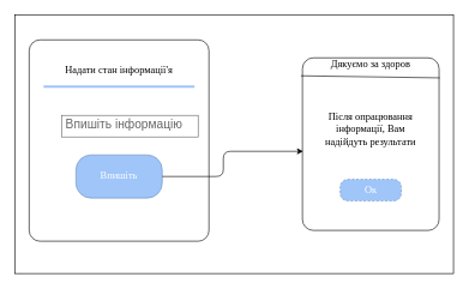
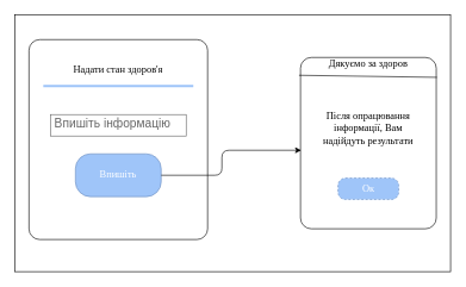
  <mxCell id="0" />
  <mxCell id="1" parent="0" />
  <mxCell id="2" value="" style="rounded=0;whiteSpace=wrap;html=1;" parent="1" vertex="1"><mxGeometry x="20" y="20" width="610" height="360" as="geometry" /></mxCell>
  <mxCell id="3" value="" style="rounded=1;whiteSpace=wrap;html=1;arcSize=6;" parent="1" vertex="1"><mxGeometry x="40" y="55" width="250" height="280" as="geometry" /></mxCell>
- <mxCell id="4" value="Надати стан інформації'я" style="text;html=1;strokeColor=none;fillColor=none;align=center;verticalAlign=middle;whiteSpace=wrap;rounded=0;fontFamily=Verdana;fontSize=14;" parent="1" vertex="1"><mxGeometry x="60" y="75" width="210" height="45" as="geometry" /></mxCell>
+ <mxCell id="4" value="Надати стан здоров'я" style="text;html=1;strokeColor=none;fillColor=none;align=center;verticalAlign=middle;whiteSpace=wrap;rounded=0;fontFamily=Verdana;fontSize=14;" parent="1" vertex="1"><mxGeometry x="60" y="75" width="210" height="45" as="geometry" /></mxCell>
  <mxCell id="5" value="Впишіть" style="rounded=1;whiteSpace=wrap;html=1;fontFamily=Verdana;fontSize=14;fillColor=#9FC5F9;strokeColor=#6c8ebf;fontColor=#ffffff;arcSize=35;" parent="1" vertex="1"><mxGeometry x="105" y="215" width="120" height="60" as="geometry" /></mxCell>
  <mxCell id="6" value="" style="endArrow=none;html=1;rounded=0;exitX=0;exitY=1;exitDx=0;exitDy=0;entryX=1;entryY=1;entryDx=0;entryDy=0;strokeColor=#9FC5F9;strokeWidth=3;" parent="1" source="4" target="4" edge="1"><mxGeometry width="50" height="50" relative="1" as="geometry"><mxPoint x="470" y="315" as="sourcePoint" /><mxPoint x="520" y="265" as="targetPoint" /></mxGeometry></mxCell>
  <mxCell id="7" value="" style="rounded=1;whiteSpace=wrap;html=1;arcSize=8;" parent="1" vertex="1"><mxGeometry x="420" y="80" width="190" height="240" as="geometry" /></mxCell>
  <mxCell id="8" value="" style="endArrow=none;html=1;rounded=0;exitX=-0.011;exitY=0.104;exitDx=0;exitDy=0;exitPerimeter=0;entryX=1.005;entryY=0.116;entryDx=0;entryDy=0;entryPerimeter=0;" parent="1" edge="1" target="7" source="7"><mxGeometry width="50" height="50" relative="1" as="geometry"><mxPoint x="420" y="75" as="sourcePoint" /><mxPoint x="610" y="75" as="targetPoint" /></mxGeometry></mxCell>
  <mxCell id="9" value="Дякуємо за здоров" style="text;html=1;strokeColor=none;fillColor=none;align=center;verticalAlign=middle;whiteSpace=wrap;rounded=0;fontFamily=Verdana;fontSize=14;" parent="1" vertex="1"><mxGeometry x="435" y="70" width="160" height="40" as="geometry" /></mxCell>
  <mxCell id="10" style="edgeStyle=orthogonalEdgeStyle;rounded=1;orthogonalLoop=1;jettySize=auto;html=1;exitX=1;exitY=0.5;exitDx=0;exitDy=0;" parent="1" source="5" edge="1"><mxGeometry relative="1" as="geometry"><mxPoint x="421" y="210" as="targetPoint" /><Array as="points"><mxPoint x="310" y="245" /><mxPoint x="310" y="210" /><mxPoint x="421" y="210" /></Array></mxGeometry></mxCell>
- <mxCell id="11" value="Впишіть інформацію" style="strokeWidth=1;shadow=0;dashed=0;align=center;html=1;shape=mxgraph.mockup.text.textBox;fontColor=#666666;align=left;fontSize=17;spacingLeft=4;spacingTop=-3;whiteSpace=wrap;strokeColor=#666666;mainText=" vertex="1" parent="1"><mxGeometry x="85" y="160" width="190" height="30" as="geometry" /></mxCell>
+ <mxCell id="11" value="Впишіть інформацію" style="strokeWidth=1;shadow=0;dashed=0;align=center;html=1;shape=mxgraph.mockup.text.textBox;fontColor=#666666;align=left;fontSize=17;spacingLeft=4;spacingTop=-3;whiteSpace=wrap;strokeColor=#666666;mainText=" vertex="1" parent="1"><mxGeometry x="70" y="160" width="190" height="30" as="geometry" /></mxCell>
  <mxCell id="12" value="Після опрацювання інформації, Вам надійдуть результати" style="text;html=1;strokeColor=none;fillColor=none;align=center;verticalAlign=middle;whiteSpace=wrap;rounded=0;fontFamily=Verdana;fontSize=14;" vertex="1" parent="1"><mxGeometry x="435" y="160" width="160" height="40" as="geometry" /></mxCell>
  <mxCell id="13" value="Ок" style="rounded=1;whiteSpace=wrap;html=1;fontFamily=Verdana;fontSize=14;fillColor=#9FC5F9;strokeColor=#6c8ebf;fontColor=#ffffff;arcSize=35;dashed=1;" vertex="1" parent="1"><mxGeometry x="472.5" y="249" width="85" height="30" as="geometry" /></mxCell>
